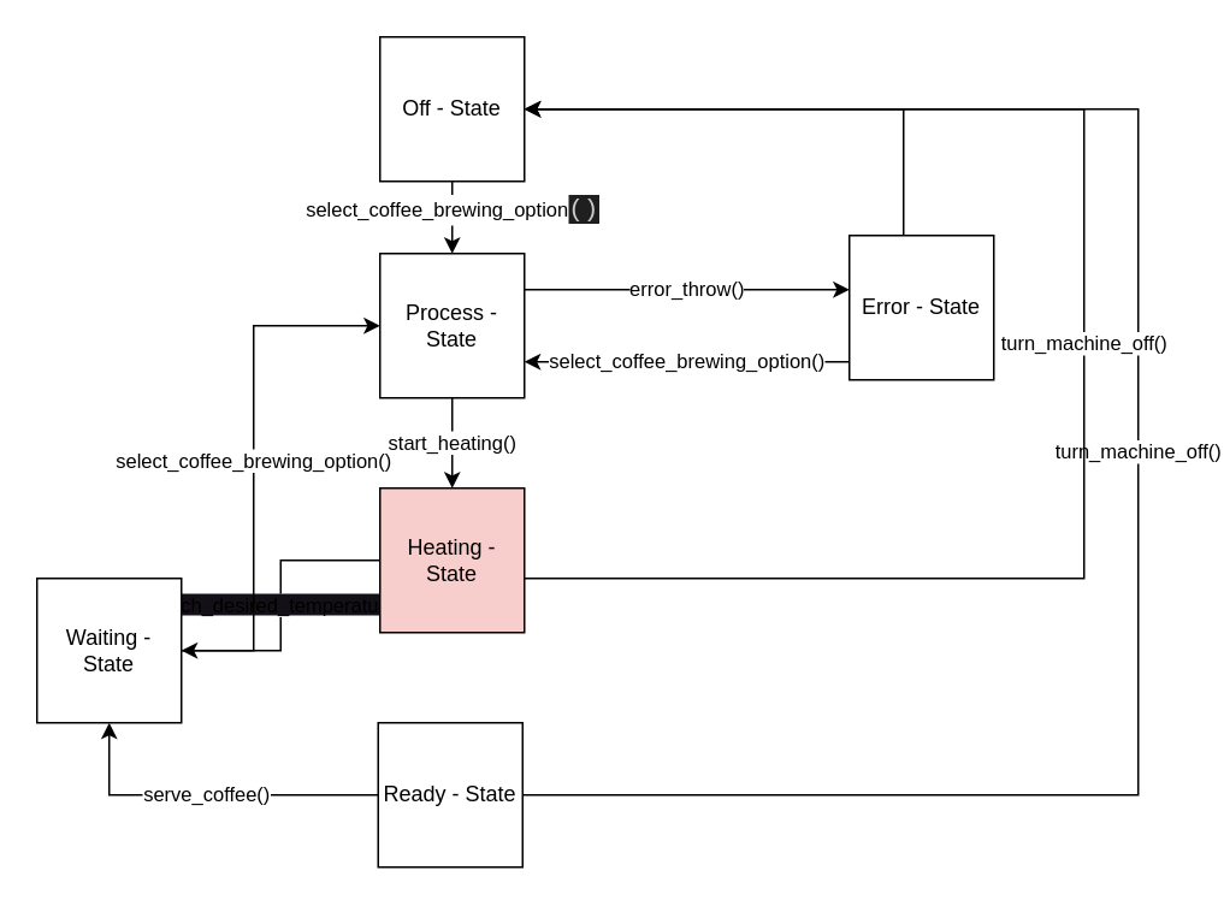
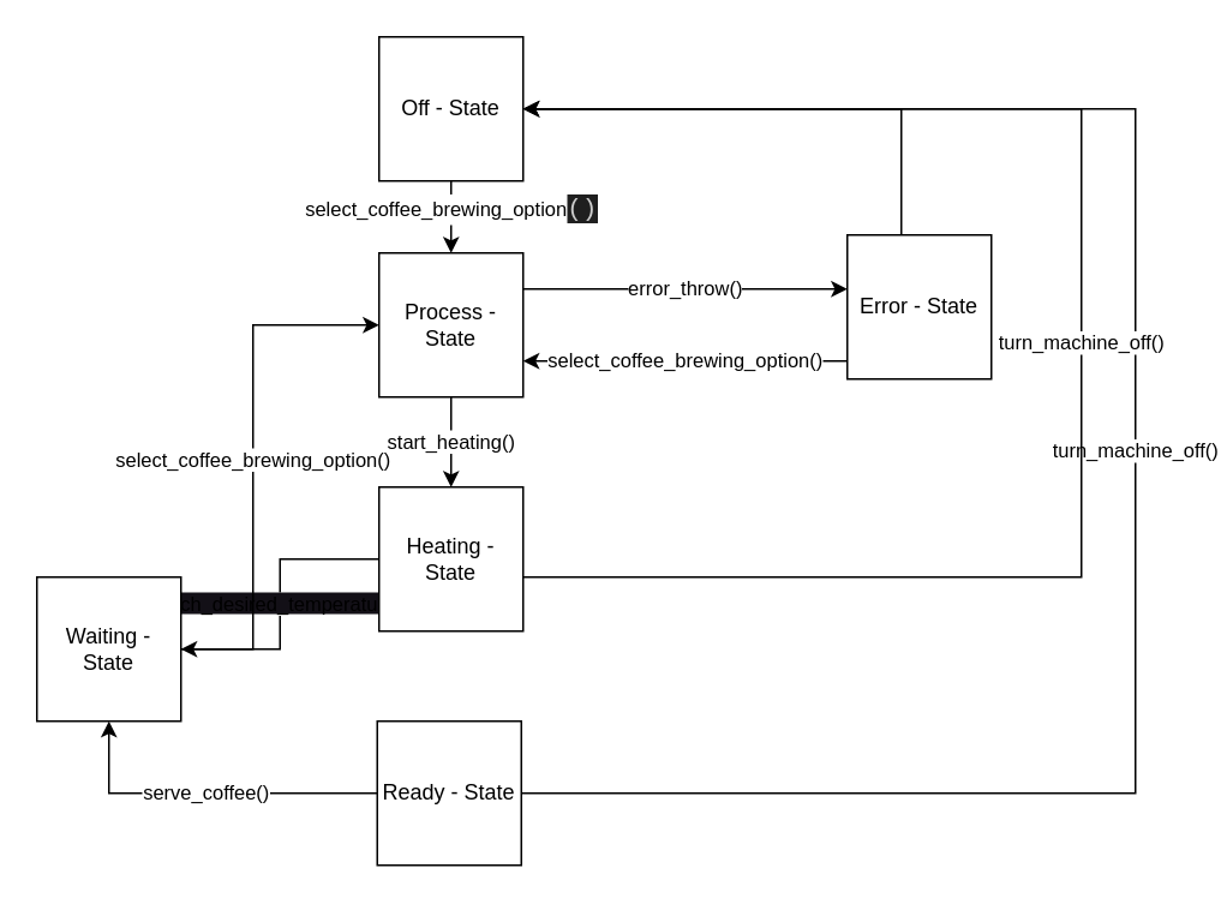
  <mxCell id="0" />
  <mxCell id="1" parent="0" />
  <mxCell id="2" value="Off - State" style="whiteSpace=wrap;html=1;aspect=fixed;" vertex="1" parent="1"><mxGeometry x="210" y="20" width="80" height="80" as="geometry" /></mxCell>
  <mxCell id="3" value="" style="endArrow=classic;html=1;rounded=0;exitX=0.5;exitY=1;exitDx=0;exitDy=0;entryX=0.5;entryY=0;entryDx=0;entryDy=0;" edge="1" parent="1" source="2" target="15"><mxGeometry width="50" height="50" relative="1" as="geometry"><mxPoint x="210" y="70" as="sourcePoint" /><mxPoint x="260" y="190" as="targetPoint" /></mxGeometry></mxCell>
  <mxCell id="4" value="select_coffee_brewing_option&lt;span style=&quot;background-color: rgb(31, 31, 31); color: rgb(204, 204, 204); font-family: Consolas, &amp;quot;Courier New&amp;quot;, monospace; font-size: 14px; --darkreader-inline-color: #c8c3bc; --darkreader-inline-bgcolor: #17191a;&quot; data-darkreader-inline-bgcolor=&quot;&quot; data-darkreader-inline-color=&quot;&quot;&gt;()&lt;/span&gt;" style="edgeLabel;html=1;align=center;verticalAlign=middle;resizable=0;points=[];" vertex="1" connectable="0" parent="3"><mxGeometry x="-0.257" y="-1" relative="1" as="geometry"><mxPoint as="offset" /></mxGeometry></mxCell>
  <mxCell id="5" value="turn_machine_off()" style="edgeStyle=orthogonalEdgeStyle;rounded=0;orthogonalLoop=1;jettySize=auto;html=1;entryX=1;entryY=0.5;entryDx=0;entryDy=0;" edge="1" parent="1" source="7" target="2"><mxGeometry relative="1" as="geometry"><Array as="points"><mxPoint x="630" y="440" /><mxPoint x="630" y="60" /></Array></mxGeometry></mxCell>
  <mxCell id="6" value="serve_coffee()" style="edgeStyle=orthogonalEdgeStyle;rounded=0;orthogonalLoop=1;jettySize=auto;html=1;entryX=0.5;entryY=1;entryDx=0;entryDy=0;" edge="1" parent="1" source="7" target="12"><mxGeometry relative="1" as="geometry"><mxPoint x="80" y="200" as="targetPoint" /><Array as="points"><mxPoint x="60" y="440" /></Array></mxGeometry></mxCell>
  <mxCell id="7" value="Ready - State" style="whiteSpace=wrap;html=1;aspect=fixed;" vertex="1" parent="1"><mxGeometry x="209" y="400" width="80" height="80" as="geometry" /></mxCell>
  <mxCell id="8" value="&lt;span style=&quot;--darkreader-inline-bgcolor: #0f0d12; background-color: rgb(19, 16, 23);&quot; data-darkreader-inline-bgcolor=&quot;&quot;&gt;reach_desired_temperature()&lt;br&gt;&lt;/span&gt;" style="edgeStyle=orthogonalEdgeStyle;rounded=0;orthogonalLoop=1;jettySize=auto;html=1;" edge="1" parent="1" source="10" target="12"><mxGeometry relative="1" as="geometry" /></mxCell>
  <mxCell id="9" value="turn_machine_off()" style="edgeStyle=orthogonalEdgeStyle;rounded=0;orthogonalLoop=1;jettySize=auto;html=1;entryX=1;entryY=0.5;entryDx=0;entryDy=0;" edge="1" parent="1" source="10" target="2"><mxGeometry relative="1" as="geometry"><Array as="points"><mxPoint x="600" y="320" /><mxPoint x="600" y="60" /></Array></mxGeometry></mxCell>
- <mxCell id="10" value="Heating - State" style="whiteSpace=wrap;html=1;aspect=fixed;fillColor=#f8cecc;" vertex="1" parent="1"><mxGeometry x="210" y="270" width="80" height="80" as="geometry" /></mxCell>
+ <mxCell id="10" value="Heating - State" style="whiteSpace=wrap;html=1;aspect=fixed;" vertex="1" parent="1"><mxGeometry x="210" y="270" width="80" height="80" as="geometry" /></mxCell>
  <mxCell id="11" value="select_coffee_brewing_option()" style="edgeStyle=orthogonalEdgeStyle;rounded=0;orthogonalLoop=1;jettySize=auto;html=1;entryX=0;entryY=0.5;entryDx=0;entryDy=0;" edge="1" parent="1" source="12" target="15"><mxGeometry relative="1" as="geometry"><Array as="points"><mxPoint x="140" y="360" /><mxPoint x="140" y="180" /></Array></mxGeometry></mxCell>
  <mxCell id="12" value="Waiting - State" style="whiteSpace=wrap;html=1;aspect=fixed;" vertex="1" parent="1"><mxGeometry x="20" y="320" width="80" height="80" as="geometry" /></mxCell>
  <mxCell id="13" value="start_heating()" style="edgeStyle=orthogonalEdgeStyle;rounded=0;orthogonalLoop=1;jettySize=auto;html=1;" edge="1" parent="1" source="15" target="10"><mxGeometry relative="1" as="geometry" /></mxCell>
  <mxCell id="14" value="error_throw()" style="edgeStyle=orthogonalEdgeStyle;rounded=0;orthogonalLoop=1;jettySize=auto;html=1;" edge="1" parent="1" source="15" target="18"><mxGeometry relative="1" as="geometry"><Array as="points"><mxPoint x="450" y="160" /><mxPoint x="450" y="160" /></Array></mxGeometry></mxCell>
  <mxCell id="15" value="Process - State" style="whiteSpace=wrap;html=1;aspect=fixed;" vertex="1" parent="1"><mxGeometry x="210" y="140" width="80" height="80" as="geometry" /></mxCell>
  <mxCell id="16" style="edgeStyle=orthogonalEdgeStyle;rounded=0;orthogonalLoop=1;jettySize=auto;html=1;entryX=1;entryY=0.5;entryDx=0;entryDy=0;" edge="1" parent="1" source="18" target="2"><mxGeometry relative="1" as="geometry"><Array as="points"><mxPoint x="500" y="60" /></Array></mxGeometry></mxCell>
  <mxCell id="17" value="select_coffee_brewing_option()" style="edgeStyle=orthogonalEdgeStyle;rounded=0;orthogonalLoop=1;jettySize=auto;html=1;entryX=1;entryY=0.75;entryDx=0;entryDy=0;" edge="1" parent="1" source="18" target="15"><mxGeometry relative="1" as="geometry"><Array as="points"><mxPoint x="350" y="200" /><mxPoint x="350" y="200" /></Array></mxGeometry></mxCell>
  <mxCell id="18" value="Error - State" style="whiteSpace=wrap;html=1;aspect=fixed;" vertex="1" parent="1"><mxGeometry x="470" y="130" width="80" height="80" as="geometry" /></mxCell>
